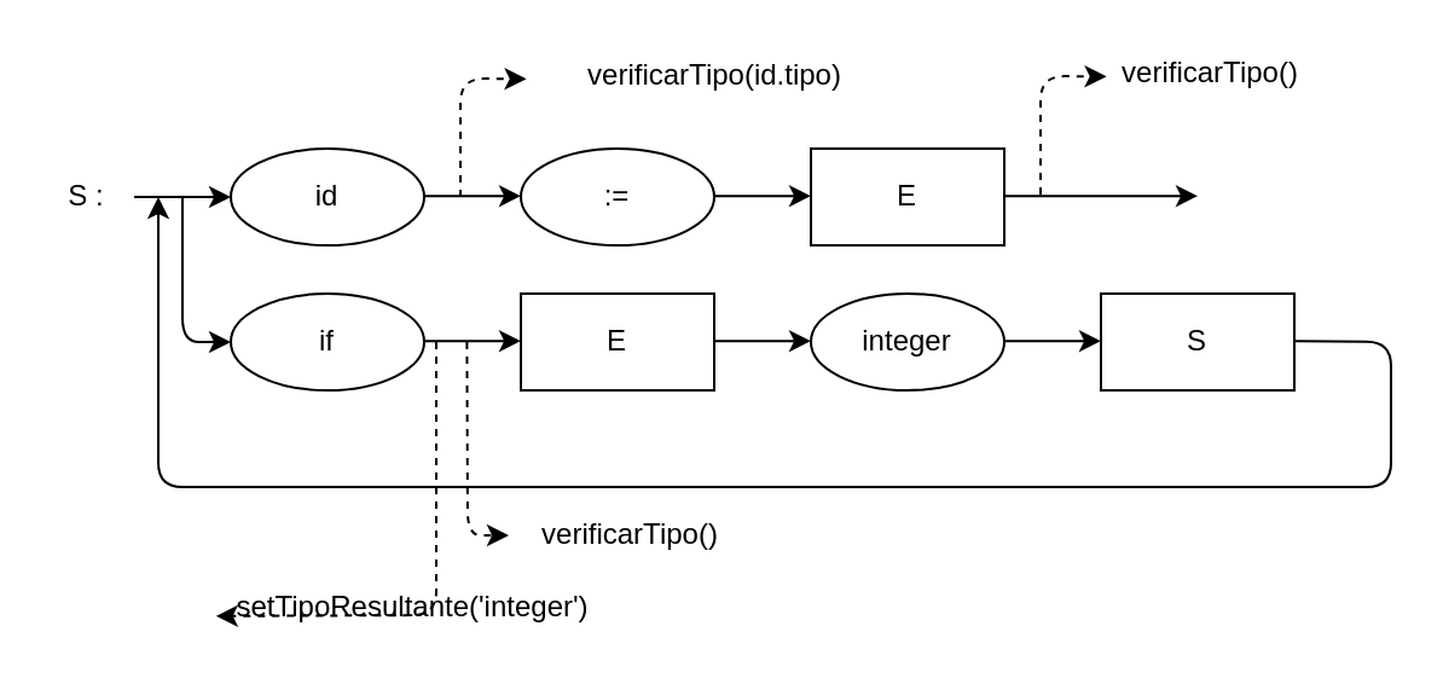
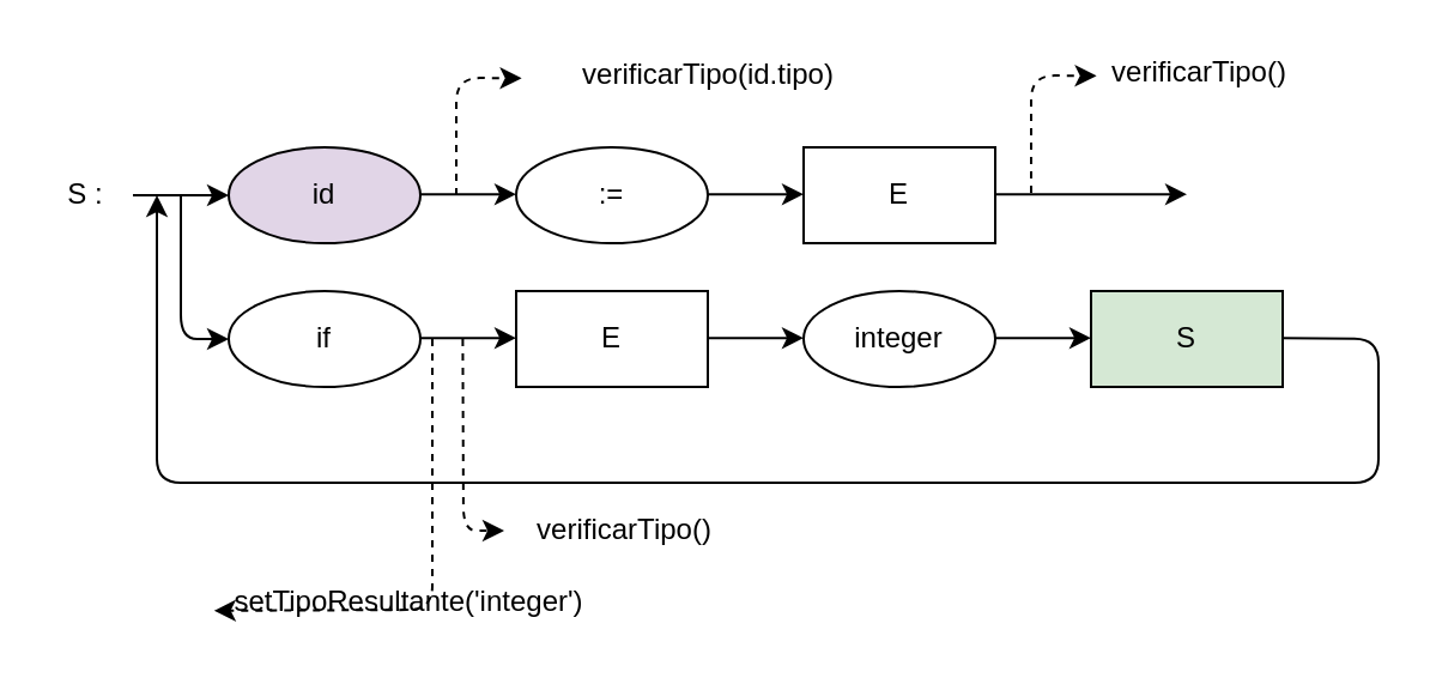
  <mxCell id="0" />
  <mxCell id="1" parent="0" />
  <mxCell id="2" value="" style="endArrow=classic;html=1;" parent="1" edge="1"><mxGeometry width="50" height="50" relative="1" as="geometry"><mxPoint x="55" y="81" as="sourcePoint" /><mxPoint x="95" y="81" as="targetPoint" /></mxGeometry></mxCell>
  <mxCell id="3" value="S :" style="text;html=1;align=center;verticalAlign=middle;resizable=0;points=[];autosize=1;" parent="1" vertex="1"><mxGeometry x="20" y="71" width="30" height="20" as="geometry" /></mxCell>
- <mxCell id="4" value="id" style="ellipse;whiteSpace=wrap;html=1;" parent="1" vertex="1"><mxGeometry x="95" y="61" width="80" height="40" as="geometry" /></mxCell>
+ <mxCell id="4" value="id" style="ellipse;whiteSpace=wrap;html=1;fillColor=#e1d5e7;" parent="1" vertex="1"><mxGeometry x="95" y="61" width="80" height="40" as="geometry" /></mxCell>
  <mxCell id="5" value="" style="endArrow=classic;html=1;" parent="1" edge="1"><mxGeometry width="50" height="50" relative="1" as="geometry"><mxPoint x="175" y="80.58" as="sourcePoint" /><mxPoint x="215" y="80.58" as="targetPoint" /></mxGeometry></mxCell>
  <mxCell id="6" value=":=" style="ellipse;whiteSpace=wrap;html=1;" parent="1" vertex="1"><mxGeometry x="215" y="61" width="80" height="40" as="geometry" /></mxCell>
  <mxCell id="7" value="" style="endArrow=classic;html=1;" parent="1" edge="1"><mxGeometry width="50" height="50" relative="1" as="geometry"><mxPoint x="295" y="80.58" as="sourcePoint" /><mxPoint x="335" y="80.58" as="targetPoint" /></mxGeometry></mxCell>
  <mxCell id="8" value="" style="endArrow=classic;html=1;exitX=1;exitY=0.5;exitDx=0;exitDy=0;" parent="1" edge="1"><mxGeometry width="50" height="50" relative="1" as="geometry"><mxPoint x="415" y="80.58" as="sourcePoint" /><mxPoint x="495" y="80.58" as="targetPoint" /></mxGeometry></mxCell>
  <mxCell id="9" value="E" style="rounded=0;whiteSpace=wrap;html=1;" parent="1" vertex="1"><mxGeometry x="335" y="61" width="80" height="40" as="geometry" /></mxCell>
  <mxCell id="10" value="if" style="ellipse;whiteSpace=wrap;html=1;" parent="1" vertex="1"><mxGeometry x="95" y="121" width="80" height="40" as="geometry" /></mxCell>
  <mxCell id="11" value="" style="endArrow=classic;html=1;" parent="1" edge="1"><mxGeometry width="50" height="50" relative="1" as="geometry"><mxPoint x="175" y="140.58" as="sourcePoint" /><mxPoint x="215" y="140.58" as="targetPoint" /></mxGeometry></mxCell>
  <mxCell id="12" value="E" style="rounded=0;whiteSpace=wrap;html=1;" parent="1" vertex="1"><mxGeometry x="215" y="121" width="80" height="40" as="geometry" /></mxCell>
  <mxCell id="13" value="" style="endArrow=classic;html=1;" parent="1" edge="1"><mxGeometry width="50" height="50" relative="1" as="geometry"><mxPoint x="295" y="140.58" as="sourcePoint" /><mxPoint x="335" y="140.58" as="targetPoint" /></mxGeometry></mxCell>
  <mxCell id="14" value="integer" style="ellipse;whiteSpace=wrap;html=1;" parent="1" vertex="1"><mxGeometry x="335" y="121" width="80" height="40" as="geometry" /></mxCell>
  <mxCell id="15" value="" style="endArrow=classic;html=1;" parent="1" edge="1"><mxGeometry width="50" height="50" relative="1" as="geometry"><mxPoint x="415" y="140.58" as="sourcePoint" /><mxPoint x="455" y="140.58" as="targetPoint" /></mxGeometry></mxCell>
- <mxCell id="16" value="S" style="rounded=0;whiteSpace=wrap;html=1;" parent="1" vertex="1"><mxGeometry x="455" y="121" width="80" height="40" as="geometry" /></mxCell>
+ <mxCell id="16" value="S" style="rounded=0;whiteSpace=wrap;html=1;fillColor=#d5e8d4;" parent="1" vertex="1"><mxGeometry x="455" y="121" width="80" height="40" as="geometry" /></mxCell>
  <mxCell id="17" value="" style="endArrow=classic;html=1;exitX=1;exitY=0.5;exitDx=0;exitDy=0;" parent="1" edge="1"><mxGeometry width="50" height="50" relative="1" as="geometry"><mxPoint x="535" y="140.58" as="sourcePoint" /><mxPoint x="65" y="81" as="targetPoint" /><Array as="points"><mxPoint x="575" y="141" /><mxPoint x="575" y="201" /><mxPoint x="65" y="201" /></Array></mxGeometry></mxCell>
  <mxCell id="18" value="" style="endArrow=classic;html=1;entryX=0;entryY=0.5;entryDx=0;entryDy=0;" parent="1" target="10" edge="1"><mxGeometry width="50" height="50" relative="1" as="geometry"><mxPoint x="75" y="81" as="sourcePoint" /><mxPoint x="125" y="100.17" as="targetPoint" /><Array as="points"><mxPoint x="75" y="141" /></Array></mxGeometry></mxCell>
  <mxCell id="19" value="" style="endArrow=classic;html=1;dashed=1;entryX=-0.007;entryY=0.671;entryDx=0;entryDy=0;entryPerimeter=0;" parent="1" target="20" edge="1"><mxGeometry width="50" height="50" relative="1" as="geometry"><mxPoint x="180" y="141" as="sourcePoint" /><mxPoint x="190" y="261" as="targetPoint" /><Array as="points"><mxPoint x="180" y="254" /></Array></mxGeometry></mxCell>
  <mxCell id="20" value="setTipoResultante('integer')" style="text;html=1;align=center;verticalAlign=middle;resizable=0;points=[];autosize=1;" parent="1" vertex="1"><mxGeometry x="90" y="241" width="160" height="20" as="geometry" /></mxCell>
  <mxCell id="21" value="verificarTipo(id.tipo)" style="text;html=1;align=center;verticalAlign=middle;resizable=0;points=[];autosize=1;" parent="1" vertex="1"><mxGeometry x="220" y="21" width="150" height="20" as="geometry" /></mxCell>
  <mxCell id="22" value="" style="endArrow=classic;html=1;dashed=1;entryX=-0.018;entryY=0.557;entryDx=0;entryDy=0;entryPerimeter=0;" parent="1" target="21" edge="1"><mxGeometry width="50" height="50" relative="1" as="geometry"><mxPoint x="190" y="81" as="sourcePoint" /><mxPoint x="250" y="1" as="targetPoint" /><Array as="points"><mxPoint x="190" y="32" /></Array></mxGeometry></mxCell>
  <mxCell id="23" value="" style="endArrow=classic;html=1;dashed=1;entryX=-0.018;entryY=0.557;entryDx=0;entryDy=0;entryPerimeter=0;" parent="1" edge="1"><mxGeometry width="50" height="50" relative="1" as="geometry"><mxPoint x="430" y="80" as="sourcePoint" /><mxPoint x="457.3" y="31.14" as="targetPoint" /><Array as="points"><mxPoint x="430" y="31" /></Array></mxGeometry></mxCell>
  <mxCell id="24" value="" style="endArrow=classic;html=1;dashed=1;" parent="1" edge="1"><mxGeometry width="50" height="50" relative="1" as="geometry"><mxPoint x="192.7" y="141" as="sourcePoint" /><mxPoint x="210" y="221" as="targetPoint" /><Array as="points"><mxPoint x="193" y="221" /></Array></mxGeometry></mxCell>
  <mxCell id="25" value="verificarTipo()" style="text;html=1;align=center;verticalAlign=middle;resizable=0;points=[];autosize=1;" parent="1" vertex="1"><mxGeometry x="215" y="211" width="90" height="20" as="geometry" /></mxCell>
  <mxCell id="26" value="verificarTipo()" style="text;html=1;align=center;verticalAlign=middle;resizable=0;points=[];autosize=1;" vertex="1" parent="1"><mxGeometry x="455" y="20" width="90" height="20" as="geometry" /></mxCell>
